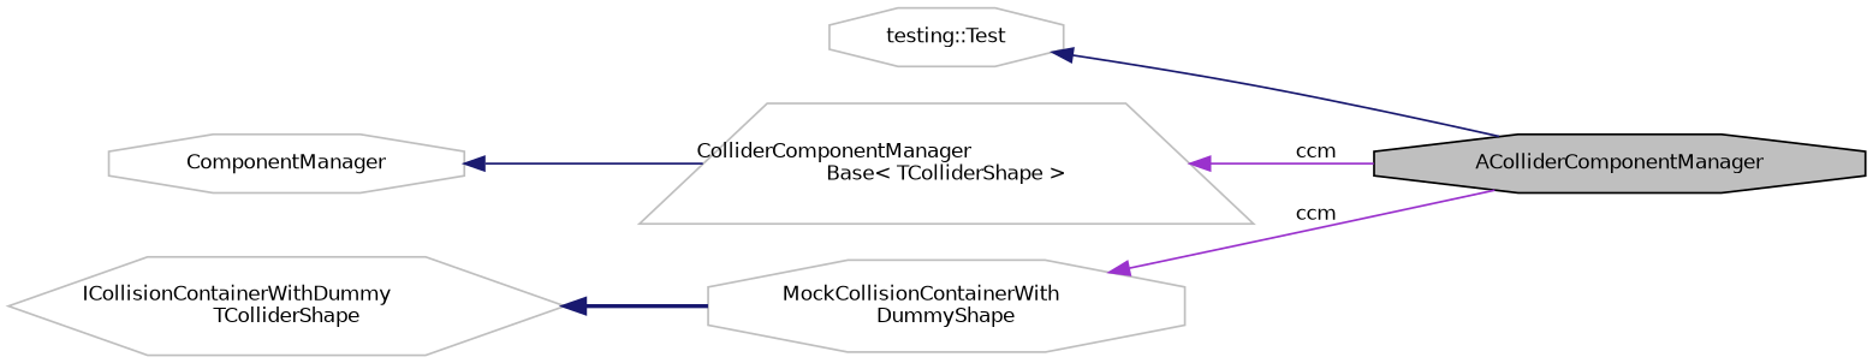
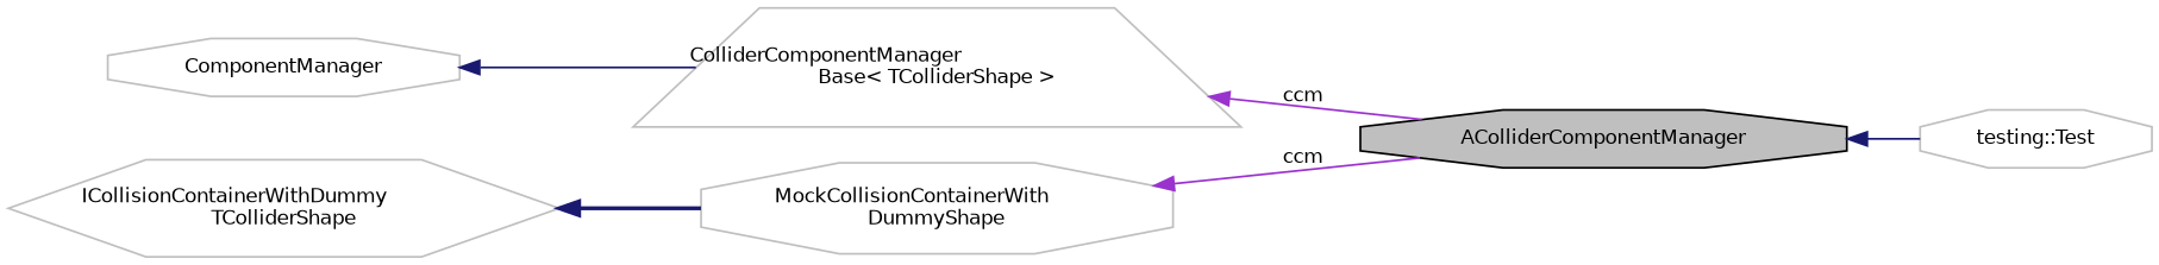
  digraph {
    rankdir=LR
    node [color=grey75 fillcolor=white fontname=Helvetica fontsize=10 shape=octagon style=filled]
    edge [color=midnightblue dir=back fontname=Helvetica fontsize=10 labelfontname=Helvetica labelfontsize=10 style=solid]
    n1 [color=black fillcolor=grey75 fontcolor=black height=0.2 label=AColliderComponentManager width=0.4]
    n2 [height=0.2 label="testing::Test" width=0.4]
    n3 [height=0.2 label="ColliderComponentManager\lBase\< TColliderShape \>" shape=trapezium width=0.4]
    n4 [height=0.2 label=ComponentManager width=0.4]
    n5 [height=0.2 label="MockCollisionContainerWith\lDummyShape" width=0.4]
    n6 [height=0.2 label="ICollisionContainerWithDummy\lTColliderShape" shape=hexagon width=0.4]
-   n2 -> n1
+   n1 -> n2
    n3 -> n1 [color=darkorchid3 label=" ccm"]
    n4 -> n3
    n5 -> n1 [color=darkorchid3 label=" ccm"]
    n6 -> n5 [style=bold]
  }
